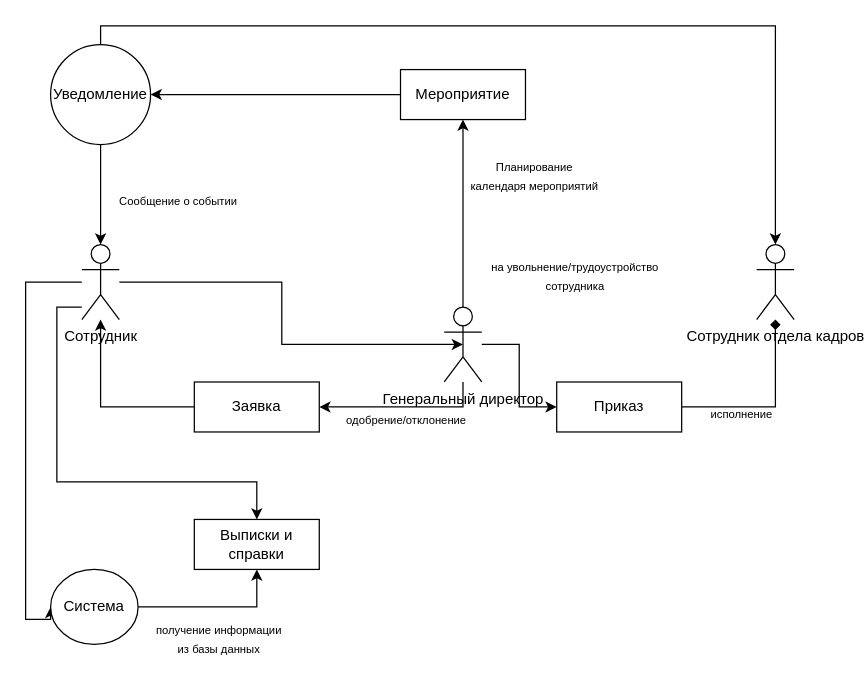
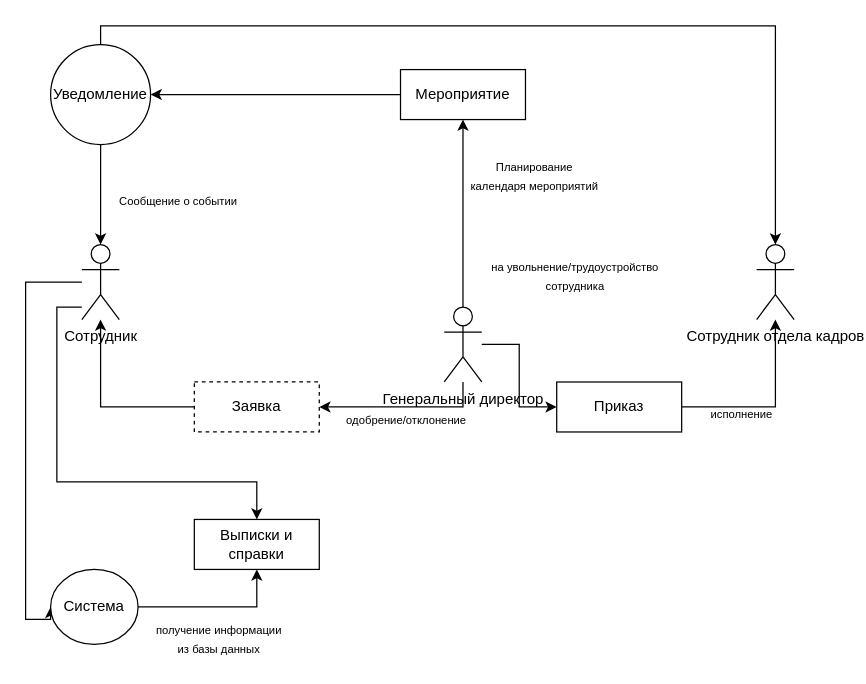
  <mxCell id="0" />
  <mxCell id="1" parent="0" />
  <mxCell id="2" style="edgeStyle=orthogonalEdgeStyle;rounded=0;orthogonalLoop=1;jettySize=auto;html=1;entryX=0;entryY=0.5;entryDx=0;entryDy=0;" edge="1" parent="1" source="4" target="15"><mxGeometry relative="1" as="geometry"><Array as="points"><mxPoint x="20" y="225" /><mxPoint x="20" y="495" /></Array></mxGeometry></mxCell>
  <mxCell id="3" style="edgeStyle=orthogonalEdgeStyle;rounded=0;orthogonalLoop=1;jettySize=auto;html=1;entryX=0.5;entryY=0;entryDx=0;entryDy=0;" edge="1" parent="1" source="4" target="16"><mxGeometry relative="1" as="geometry"><Array as="points"><mxPoint x="45" y="245" /><mxPoint x="45" y="385" /><mxPoint x="205" y="385" /></Array></mxGeometry></mxCell>
  <mxCell id="4" value="Сотрудник" style="shape=umlActor;verticalLabelPosition=bottom;verticalAlign=top;html=1;outlineConnect=0;" vertex="1" parent="1"><mxGeometry x="65" y="195" width="30" height="60" as="geometry" /></mxCell>
  <mxCell id="5" style="edgeStyle=orthogonalEdgeStyle;rounded=0;orthogonalLoop=1;jettySize=auto;html=1;entryX=1;entryY=0.5;entryDx=0;entryDy=0;" edge="1" parent="1" source="8" target="11"><mxGeometry relative="1" as="geometry"><Array as="points"><mxPoint x="370" y="325" /></Array></mxGeometry></mxCell>
  <mxCell id="6" style="edgeStyle=orthogonalEdgeStyle;rounded=0;orthogonalLoop=1;jettySize=auto;html=1;entryX=0;entryY=0.5;entryDx=0;entryDy=0;" edge="1" parent="1" source="8" target="19"><mxGeometry relative="1" as="geometry" /></mxCell>
  <mxCell id="7" style="edgeStyle=orthogonalEdgeStyle;rounded=0;orthogonalLoop=1;jettySize=auto;html=1;entryX=0.5;entryY=1;entryDx=0;entryDy=0;" edge="1" parent="1" source="8" target="23"><mxGeometry relative="1" as="geometry" /></mxCell>
  <mxCell id="8" value="Генеральный директор" style="shape=umlActor;verticalLabelPosition=bottom;verticalAlign=top;html=1;outlineConnect=0;" vertex="1" parent="1"><mxGeometry x="355" y="245" width="30" height="60" as="geometry" /></mxCell>
  <mxCell id="9" value="Сотрудник отдела кадров" style="shape=umlActor;verticalLabelPosition=bottom;verticalAlign=top;html=1;outlineConnect=0;" vertex="1" parent="1"><mxGeometry x="605" y="195" width="30" height="60" as="geometry" /></mxCell>
  <mxCell id="10" style="edgeStyle=orthogonalEdgeStyle;rounded=0;orthogonalLoop=1;jettySize=auto;html=1;" edge="1" parent="1" source="11" target="4"><mxGeometry relative="1" as="geometry" /></mxCell>
- <mxCell id="11" value="Заявка" style="rounded=0;whiteSpace=wrap;html=1;" vertex="1" parent="1"><mxGeometry x="155" y="305" width="100" height="40" as="geometry" /></mxCell>
- <mxCell id="12" style="edgeStyle=orthogonalEdgeStyle;rounded=0;orthogonalLoop=1;jettySize=auto;html=1;entryX=0.5;entryY=0.5;entryDx=0;entryDy=0;entryPerimeter=0;" edge="1" parent="1" source="4" target="8"><mxGeometry relative="1" as="geometry" /></mxCell>
+ <mxCell id="11" value="Заявка" style="rounded=0;whiteSpace=wrap;html=1;dashed=1;" vertex="1" parent="1"><mxGeometry x="155" y="305" width="100" height="40" as="geometry" /></mxCell>
  <mxCell id="13" value="&lt;font style=&quot;font-size: 9px;&quot;&gt;одобрение/отклонение&lt;/font&gt;" style="text;html=1;align=center;verticalAlign=middle;whiteSpace=wrap;rounded=0;" vertex="1" parent="1"><mxGeometry x="265" y="325" width="120" height="20" as="geometry" /></mxCell>
  <mxCell id="14" style="edgeStyle=orthogonalEdgeStyle;rounded=0;orthogonalLoop=1;jettySize=auto;html=1;exitX=1;exitY=0.5;exitDx=0;exitDy=0;entryX=0.5;entryY=1;entryDx=0;entryDy=0;" edge="1" parent="1" source="15" target="16"><mxGeometry relative="1" as="geometry" /></mxCell>
  <mxCell id="15" value="Система" style="ellipse;whiteSpace=wrap;html=1;aspect=fixed;" vertex="1" parent="1"><mxGeometry x="40" y="455" width="70" height="60" as="geometry" /></mxCell>
  <mxCell id="16" value="Выписки и справки" style="rounded=0;whiteSpace=wrap;html=1;" vertex="1" parent="1"><mxGeometry x="155" y="415" width="100" height="40" as="geometry" /></mxCell>
  <mxCell id="17" value="&lt;font style=&quot;font-size: 9px;&quot;&gt;получение информации из базы данных&lt;/font&gt;" style="text;html=1;align=center;verticalAlign=middle;whiteSpace=wrap;rounded=0;" vertex="1" parent="1"><mxGeometry x="120" y="495" width="110" height="30" as="geometry" /></mxCell>
- <mxCell id="18" style="edgeStyle=orthogonalEdgeStyle;rounded=0;orthogonalLoop=1;jettySize=auto;html=1;exitX=1;exitY=0.5;exitDx=0;exitDy=0;endArrow=diamond;" edge="1" parent="1" source="19" target="9"><mxGeometry relative="1" as="geometry" /></mxCell>
+ <mxCell id="18" style="edgeStyle=orthogonalEdgeStyle;rounded=0;orthogonalLoop=1;jettySize=auto;html=1;exitX=1;exitY=0.5;exitDx=0;exitDy=0;" edge="1" parent="1" source="19" target="9"><mxGeometry relative="1" as="geometry" /></mxCell>
  <mxCell id="19" value="Приказ" style="rounded=0;whiteSpace=wrap;html=1;" vertex="1" parent="1"><mxGeometry x="445" y="305" width="100" height="40" as="geometry" /></mxCell>
  <mxCell id="20" value="&lt;font style=&quot;font-size: 9px;&quot;&gt;на увольнение/трудоустройство сотрудника&lt;/font&gt;" style="text;html=1;align=center;verticalAlign=middle;whiteSpace=wrap;rounded=0;" vertex="1" parent="1"><mxGeometry x="385" y="205" width="150" height="30" as="geometry" /></mxCell>
  <mxCell id="21" value="&lt;font style=&quot;font-size: 9px;&quot;&gt;исполнение&lt;/font&gt;&amp;nbsp;" style="text;html=1;align=center;verticalAlign=middle;whiteSpace=wrap;rounded=0;" vertex="1" parent="1"><mxGeometry x="565" y="315" width="60" height="30" as="geometry" /></mxCell>
  <mxCell id="22" style="edgeStyle=orthogonalEdgeStyle;rounded=0;orthogonalLoop=1;jettySize=auto;html=1;" edge="1" parent="1" source="23" target="24"><mxGeometry relative="1" as="geometry" /></mxCell>
  <mxCell id="23" value="Мероприятие" style="rounded=0;whiteSpace=wrap;html=1;" vertex="1" parent="1"><mxGeometry x="320" y="55" width="100" height="40" as="geometry" /></mxCell>
  <mxCell id="24" value="Уведомление" style="ellipse;whiteSpace=wrap;html=1;aspect=fixed;" vertex="1" parent="1"><mxGeometry x="40" y="35" width="80" height="80" as="geometry" /></mxCell>
  <mxCell id="25" value="&lt;font style=&quot;font-size: 9px;&quot;&gt;Планирование календаря мероприятий&lt;/font&gt;" style="text;html=1;align=center;verticalAlign=middle;whiteSpace=wrap;rounded=0;" vertex="1" parent="1"><mxGeometry x="375" y="125" width="105" height="30" as="geometry" /></mxCell>
  <mxCell id="26" style="edgeStyle=orthogonalEdgeStyle;rounded=0;orthogonalLoop=1;jettySize=auto;html=1;entryX=0.5;entryY=0;entryDx=0;entryDy=0;entryPerimeter=0;" edge="1" parent="1" source="24" target="4"><mxGeometry relative="1" as="geometry" /></mxCell>
  <mxCell id="27" value="&lt;font style=&quot;font-size: 9px;&quot;&gt;Сообщение о событии&lt;/font&gt;" style="text;html=1;align=center;verticalAlign=middle;whiteSpace=wrap;rounded=0;" vertex="1" parent="1"><mxGeometry x="85" width="115" height="30" as="geometry" y="145" /></mxCell>
  <mxCell id="28" style="edgeStyle=orthogonalEdgeStyle;rounded=0;orthogonalLoop=1;jettySize=auto;html=1;entryX=0.5;entryY=0;entryDx=0;entryDy=0;entryPerimeter=0;" edge="1" parent="1" source="24" target="9"><mxGeometry relative="1" as="geometry"><Array as="points"><mxPoint x="80" y="20" /><mxPoint x="620" y="20" /></Array></mxGeometry></mxCell>
